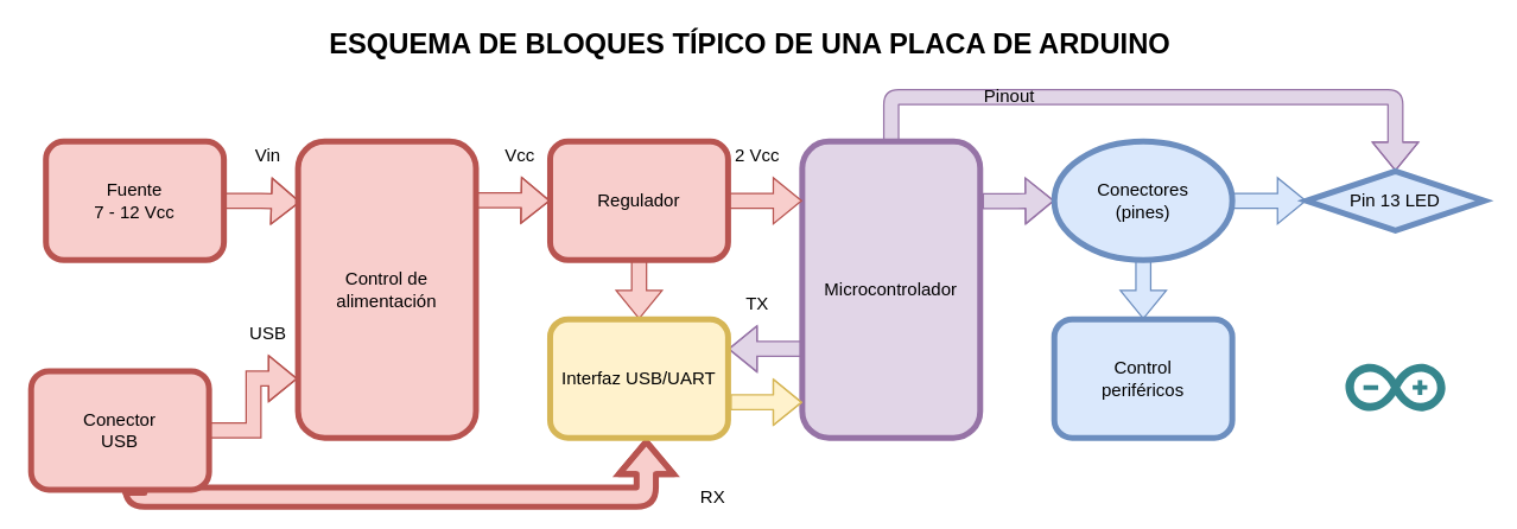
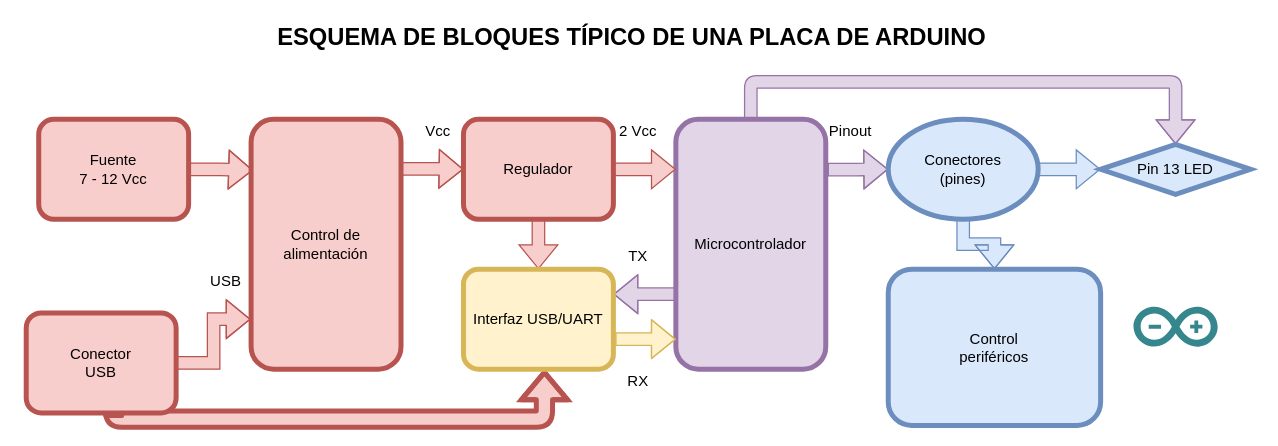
  <mxCell id="0" />
  <mxCell id="1" parent="0" />
  <mxCell id="2" value="" style="edgeStyle=orthogonalEdgeStyle;shape=flexArrow;rounded=0;orthogonalLoop=1;jettySize=auto;html=1;entryX=0.013;entryY=0.204;entryDx=0;entryDy=0;entryPerimeter=0;fillColor=#f8cecc;strokeColor=#b85450;" parent="1" source="3" target="5" edge="1"><mxGeometry relative="1" as="geometry" /></mxCell>
  <mxCell id="3" value="Fuente&lt;br&gt;7 - 12 Vcc" style="rounded=1;whiteSpace=wrap;html=1;fillColor=#f8cecc;strokeColor=#b85450;strokeWidth=4;" parent="1" vertex="1"><mxGeometry x="30" y="95" width="120" height="80" as="geometry" /></mxCell>
  <mxCell id="4" style="edgeStyle=orthogonalEdgeStyle;rounded=0;orthogonalLoop=1;jettySize=auto;html=1;exitX=1.004;exitY=0.198;exitDx=0;exitDy=0;entryX=0;entryY=0.5;entryDx=0;entryDy=0;exitPerimeter=0;shape=flexArrow;fillColor=#f8cecc;strokeColor=#b85450;" parent="1" source="5" target="15" edge="1"><mxGeometry relative="1" as="geometry"><Array as="points"><mxPoint x="345" y="135" /></Array></mxGeometry></mxCell>
  <mxCell id="5" value="Control de&lt;br&gt;alimentación" style="rounded=1;whiteSpace=wrap;html=1;strokeWidth=4;fillColor=#f8cecc;strokeColor=#b85450;" parent="1" vertex="1"><mxGeometry x="200" y="95" width="120" height="200" as="geometry" /></mxCell>
  <mxCell id="6" style="edgeStyle=orthogonalEdgeStyle;shape=flexArrow;rounded=0;orthogonalLoop=1;jettySize=auto;html=1;exitX=0;exitY=0.7;exitDx=0;exitDy=0;exitPerimeter=0;fillColor=#e1d5e7;strokeColor=#9673a6;" parent="1" source="9" edge="1"><mxGeometry relative="1" as="geometry"><mxPoint x="490" y="235" as="targetPoint" /></mxGeometry></mxCell>
  <mxCell id="7" style="edgeStyle=orthogonalEdgeStyle;shape=flexArrow;rounded=0;orthogonalLoop=1;jettySize=auto;html=1;entryX=0;entryY=0.5;entryDx=0;entryDy=0;exitX=1.013;exitY=0.201;exitDx=0;exitDy=0;exitPerimeter=0;fillColor=#e1d5e7;strokeColor=#9673a6;" parent="1" source="9" target="18" edge="1"><mxGeometry relative="1" as="geometry" /></mxCell>
  <mxCell id="8" style="edgeStyle=orthogonalEdgeStyle;shape=flexArrow;rounded=1;orthogonalLoop=1;jettySize=auto;html=1;entryX=0.5;entryY=0;entryDx=0;entryDy=0;exitX=0.5;exitY=0;exitDx=0;exitDy=0;fillColor=#e1d5e7;strokeColor=#9673a6;sketch=0;" parent="1" source="9" target="22" edge="1"><mxGeometry relative="1" as="geometry"><Array as="points"><mxPoint x="600" y="65" /><mxPoint x="940" y="65" /></Array></mxGeometry></mxCell>
  <mxCell id="9" value="Microcontrolador" style="rounded=1;whiteSpace=wrap;html=1;strokeWidth=4;fillColor=#e1d5e7;strokeColor=#9673a6;" parent="1" vertex="1"><mxGeometry x="540" y="95" width="120" height="200" as="geometry" /></mxCell>
  <mxCell id="10" style="edgeStyle=orthogonalEdgeStyle;rounded=1;orthogonalLoop=1;jettySize=auto;html=1;entryX=0.54;entryY=1.007;entryDx=0;entryDy=0;entryPerimeter=0;fillColor=#f8cecc;strokeColor=#b85450;strokeWidth=4;shape=flexArrow;endArrow=block;endFill=0;startArrow=none;startFill=0;" parent="1" source="12" target="20" edge="1"><mxGeometry relative="1" as="geometry"><Array as="points"><mxPoint x="90" y="335" /><mxPoint x="435" y="335" /></Array></mxGeometry></mxCell>
  <mxCell id="11" value="" style="edgeStyle=orthogonalEdgeStyle;shape=flexArrow;rounded=0;orthogonalLoop=1;jettySize=auto;html=1;entryX=-0.003;entryY=0.8;entryDx=0;entryDy=0;entryPerimeter=0;fillColor=#f8cecc;strokeColor=#b85450;" parent="1" source="12" target="5" edge="1"><mxGeometry relative="1" as="geometry" /></mxCell>
  <mxCell id="12" value="Conector&lt;br&gt;USB" style="rounded=1;whiteSpace=wrap;html=1;fillColor=#f8cecc;strokeColor=#b85450;strokeWidth=4;" parent="1" vertex="1"><mxGeometry x="20" y="250" width="120" height="80" as="geometry" /></mxCell>
  <mxCell id="13" value="" style="edgeStyle=orthogonalEdgeStyle;rounded=0;orthogonalLoop=1;jettySize=auto;html=1;shape=flexArrow;fillColor=#f8cecc;strokeColor=#b85450;" parent="1" source="15" target="20" edge="1"><mxGeometry relative="1" as="geometry" /></mxCell>
  <mxCell id="14" value="" style="edgeStyle=orthogonalEdgeStyle;rounded=0;orthogonalLoop=1;jettySize=auto;html=1;shape=flexArrow;fillColor=#f8cecc;strokeColor=#b85450;" parent="1" source="15" target="9" edge="1"><mxGeometry relative="1" as="geometry"><Array as="points"><mxPoint x="610" y="135" /><mxPoint x="610" y="135" /></Array></mxGeometry></mxCell>
  <mxCell id="15" value="Regulador" style="rounded=1;whiteSpace=wrap;html=1;fillColor=#f8cecc;strokeColor=#b85450;strokeWidth=4;" parent="1" vertex="1"><mxGeometry x="370" y="95" width="120" height="80" as="geometry" /></mxCell>
  <mxCell id="16" value="" style="edgeStyle=orthogonalEdgeStyle;shape=flexArrow;rounded=0;orthogonalLoop=1;jettySize=auto;html=1;fillColor=#dae8fc;strokeColor=#6c8ebf;" parent="1" source="18" target="21" edge="1"><mxGeometry relative="1" as="geometry" /></mxCell>
  <mxCell id="17" value="" style="edgeStyle=orthogonalEdgeStyle;shape=flexArrow;rounded=0;orthogonalLoop=1;jettySize=auto;html=1;fillColor=#dae8fc;strokeColor=#6c8ebf;" parent="1" source="18" target="22" edge="1"><mxGeometry relative="1" as="geometry" /></mxCell>
  <mxCell id="18" value="Conectores&lt;br&gt;(pines)" style="ellipse;whiteSpace=wrap;html=1;fillColor=#dae8fc;strokeColor=#6c8ebf;strokeWidth=4;" parent="1" vertex="1"><mxGeometry x="710" y="95" width="120" height="80" as="geometry" /></mxCell>
  <mxCell id="19" value="" style="edgeStyle=orthogonalEdgeStyle;shape=flexArrow;rounded=0;orthogonalLoop=1;jettySize=auto;html=1;exitX=1.013;exitY=0.7;exitDx=0;exitDy=0;exitPerimeter=0;fillColor=#fff2cc;strokeColor=#d6b656;" parent="1" source="20" edge="1"><mxGeometry relative="1" as="geometry"><mxPoint x="540" y="271" as="targetPoint" /></mxGeometry></mxCell>
  <mxCell id="20" value="Interfaz USB/UART" style="rounded=1;whiteSpace=wrap;html=1;fillColor=#fff2cc;strokeColor=#d6b656;strokeWidth=4;" parent="1" vertex="1"><mxGeometry x="370" y="215" width="120" height="80" as="geometry" /></mxCell>
- <mxCell id="21" value="Control&lt;br&gt;periféricos" style="rounded=1;whiteSpace=wrap;html=1;fillColor=#dae8fc;strokeColor=#6c8ebf;strokeWidth=4;" parent="1" vertex="1"><mxGeometry x="710" y="215" width="120" height="80" as="geometry" /></mxCell>
+ <mxCell id="21" value="Control&lt;br&gt;periféricos" style="rounded=1;whiteSpace=wrap;html=1;fillColor=#dae8fc;strokeColor=#6c8ebf;strokeWidth=4;" parent="1" vertex="1"><mxGeometry x="710" y="215" width="170" height="125" as="geometry" /></mxCell>
  <mxCell id="22" value="Pin 13 LED" style="rhombus;whiteSpace=wrap;html=1;strokeWidth=4;fillColor=#dae8fc;strokeColor=#6c8ebf;" parent="1" vertex="1"><mxGeometry x="880" y="115" width="120" height="40" as="geometry" /></mxCell>
  <mxCell id="23" value="" style="dashed=0;outlineConnect=0;html=1;align=center;labelPosition=center;verticalLabelPosition=bottom;verticalAlign=top;shape=mxgraph.weblogos.arduino;fillColor=#36868D;strokeColor=none" parent="1" vertex="1"><mxGeometry x="906.3" y="245" width="67.4" height="32" as="geometry" /></mxCell>
- <mxCell id="24" value="Vin" style="text;html=1;strokeColor=none;fillColor=none;align=center;verticalAlign=middle;whiteSpace=wrap;rounded=0;" parent="1" vertex="1"><mxGeometry x="160" y="95" width="40" height="20" as="geometry" /></mxCell>
  <mxCell id="25" value="USB" style="text;html=1;strokeColor=none;fillColor=none;align=center;verticalAlign=middle;whiteSpace=wrap;rounded=0;" parent="1" vertex="1"><mxGeometry x="160" y="215" width="40" height="20" as="geometry" /></mxCell>
  <mxCell id="26" value="Vcc" style="text;html=1;strokeColor=none;fillColor=none;align=center;verticalAlign=middle;whiteSpace=wrap;rounded=0;" parent="1" vertex="1"><mxGeometry x="330" y="95" width="40" height="20" as="geometry" /></mxCell>
  <mxCell id="27" value="2 Vcc" style="text;html=1;strokeColor=none;fillColor=none;align=center;verticalAlign=middle;whiteSpace=wrap;rounded=0;" parent="1" vertex="1"><mxGeometry x="490" y="95" width="40" height="20" as="geometry" /></mxCell>
  <mxCell id="28" value="TX" style="text;html=1;strokeColor=none;fillColor=none;align=center;verticalAlign=middle;whiteSpace=wrap;rounded=0;" parent="1" vertex="1"><mxGeometry x="490" y="195" width="40" height="20" as="geometry" /></mxCell>
- <mxCell id="29" value="RX" style="text;html=1;strokeColor=none;fillColor=none;align=center;verticalAlign=middle;whiteSpace=wrap;rounded=0;" parent="1" vertex="1"><mxGeometry x="460" y="325" width="40" height="20" as="geometry" /></mxCell>
- <mxCell id="30" value="Pinout" style="text;html=1;strokeColor=none;fillColor=none;align=center;verticalAlign=middle;whiteSpace=wrap;rounded=0;" parent="1" vertex="1"><mxGeometry x="660" y="55" width="40" height="20" as="geometry" /></mxCell>
+ <mxCell id="29" value="RX" style="text;html=1;strokeColor=none;fillColor=none;align=center;verticalAlign=middle;whiteSpace=wrap;rounded=0;" parent="1" vertex="1"><mxGeometry x="490" y="295" width="40" height="20" as="geometry" /></mxCell>
+ <mxCell id="30" value="Pinout" style="text;html=1;strokeColor=none;fillColor=none;align=center;verticalAlign=middle;whiteSpace=wrap;rounded=0;" parent="1" vertex="1"><mxGeometry x="660" y="95" width="40" height="20" as="geometry" /></mxCell>
  <mxCell id="31" value="ESQUEMA DE BLOQUES TÍPICO DE UNA PLACA DE ARDUINO" style="text;html=1;strokeColor=none;fillColor=none;align=center;verticalAlign=middle;whiteSpace=wrap;rounded=0;fontSize=19;fontStyle=1" parent="1" vertex="1"><mxGeometry x="195" y="20" width="620" height="20" as="geometry" /></mxCell>
